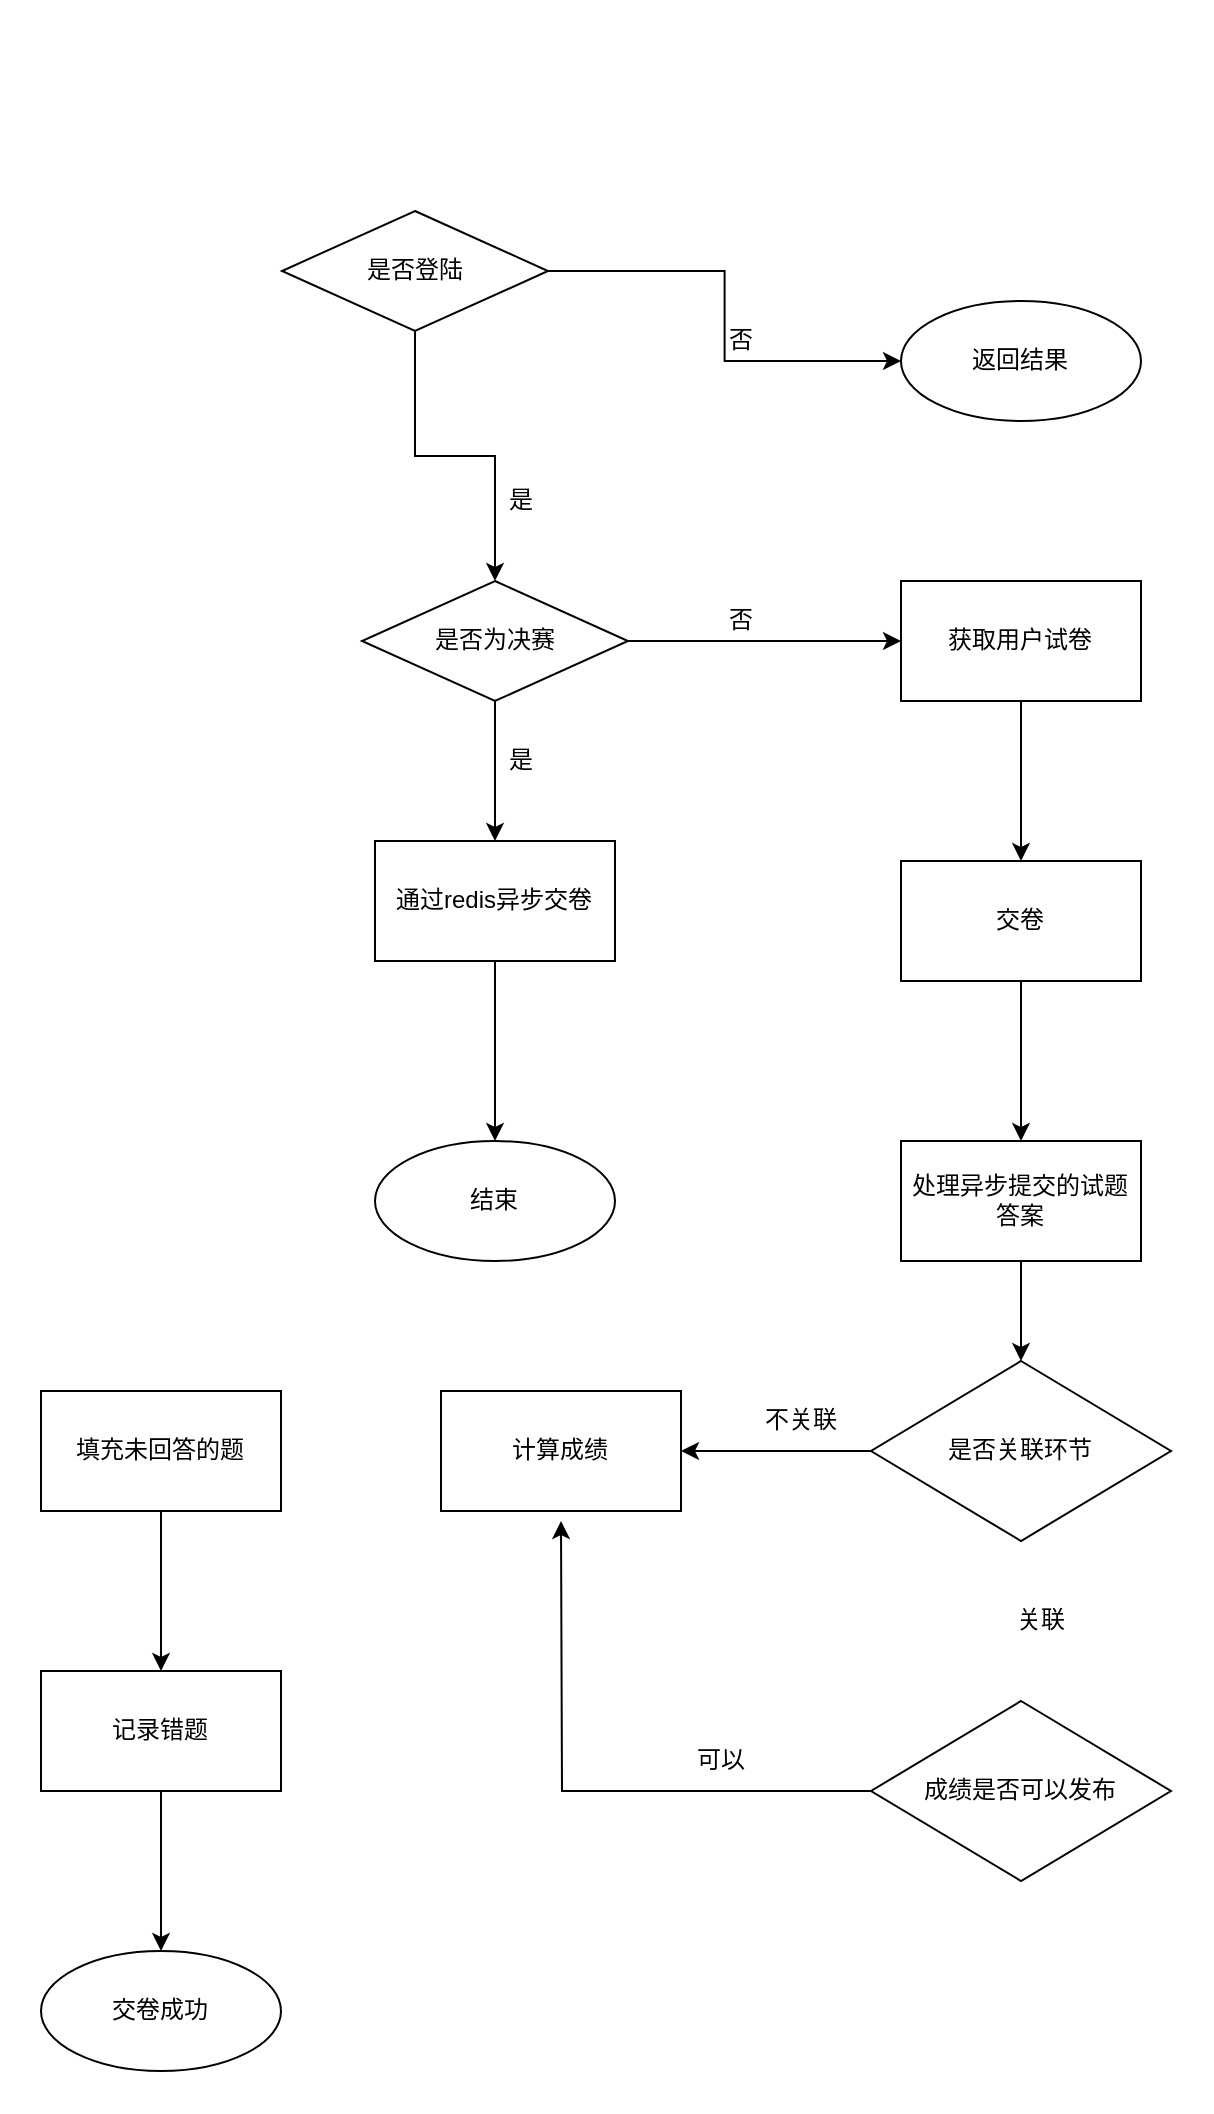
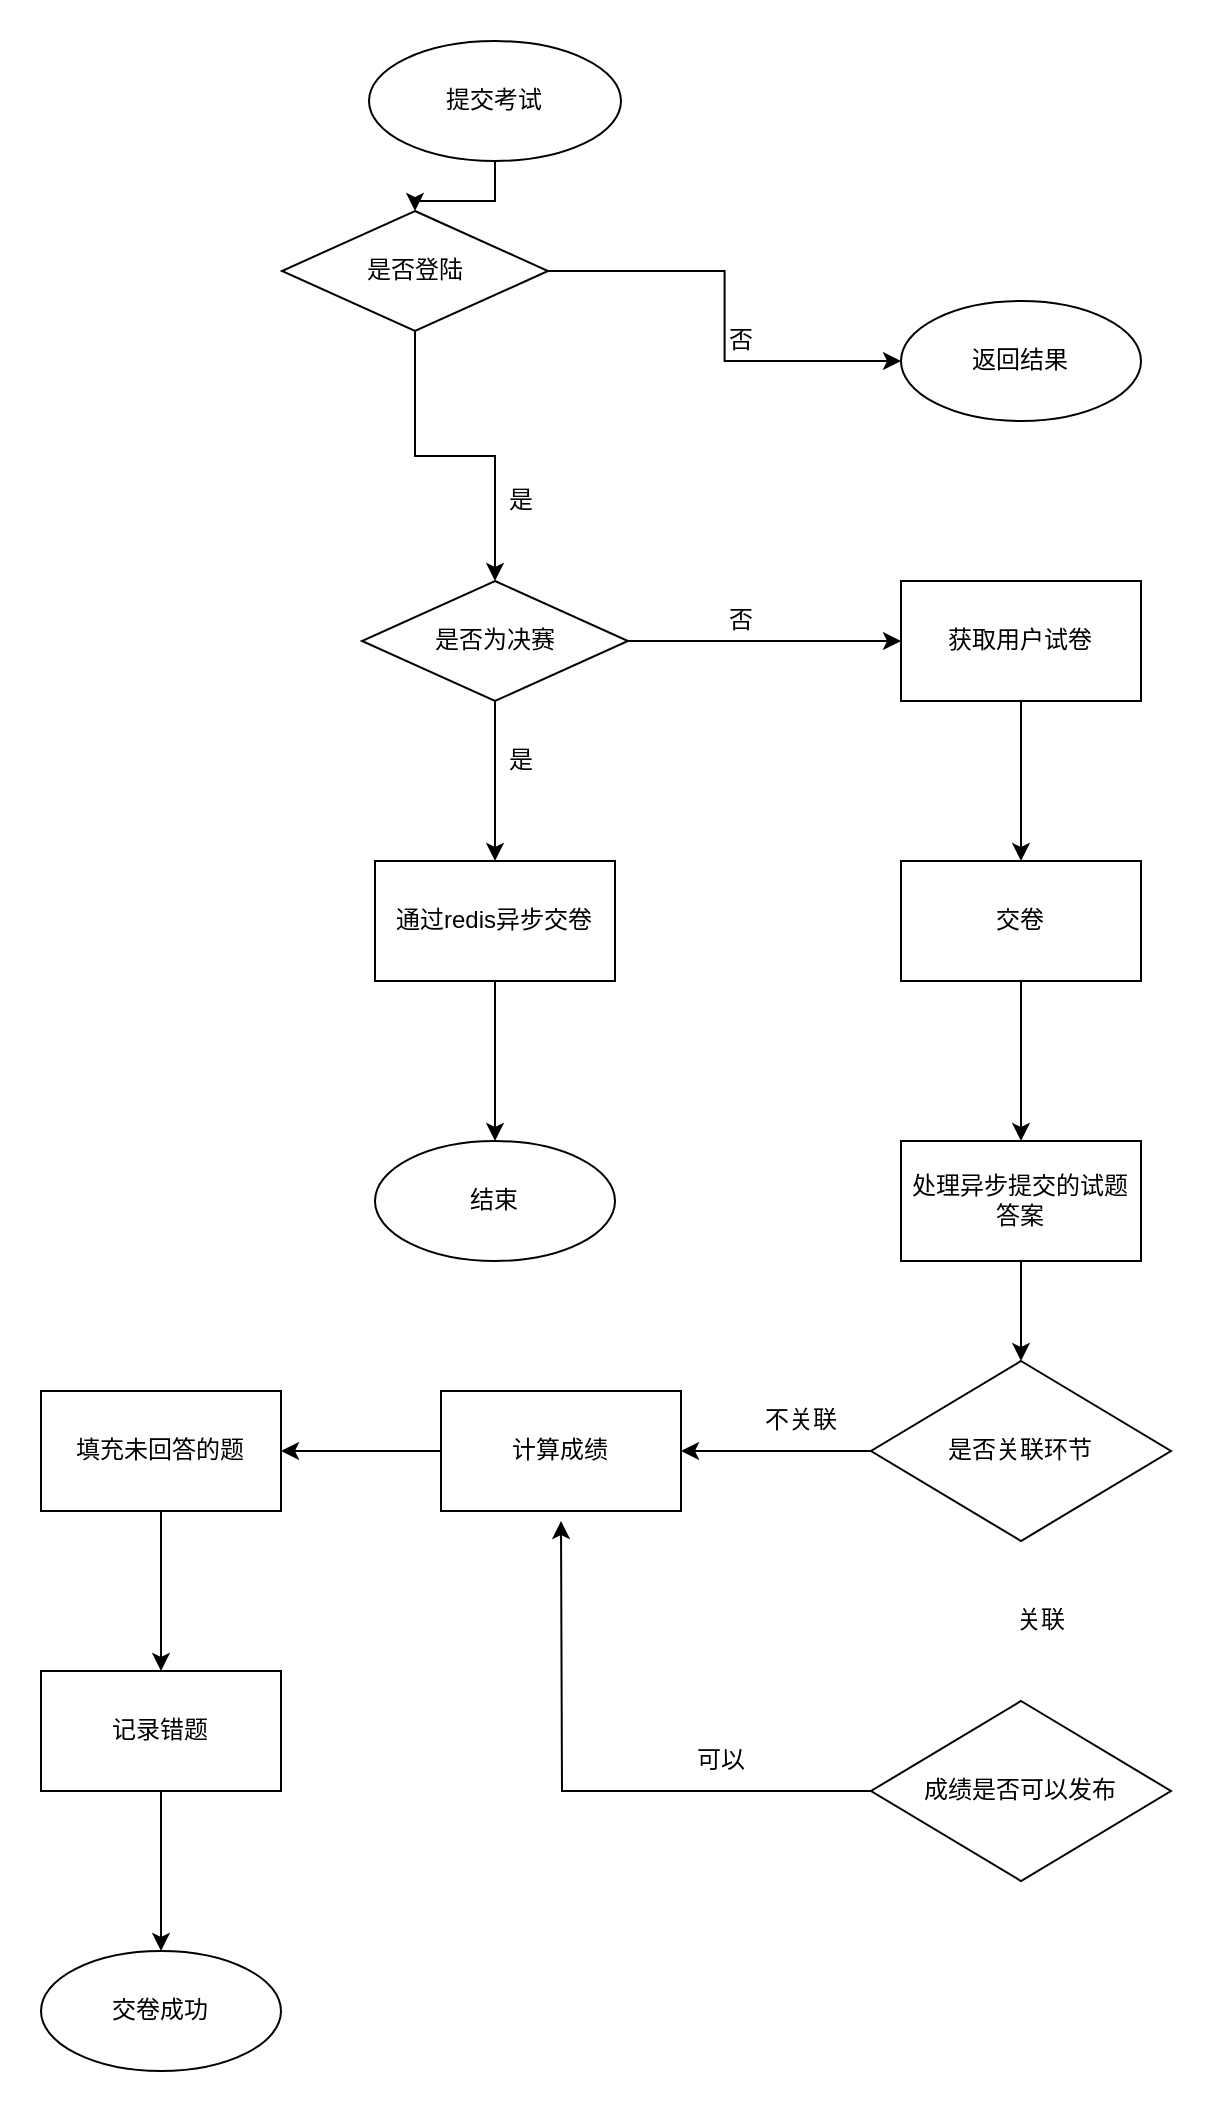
  <mxCell id="0" />
  <mxCell id="1" parent="0" />
+ <mxCell id="2" value="" style="edgeStyle=orthogonalEdgeStyle;rounded=0;orthogonalLoop=1;jettySize=auto;html=1;" edge="1" parent="1" source="3" target="6"><mxGeometry relative="1" as="geometry" /></mxCell>
+ <mxCell id="3" value="提交考试" style="ellipse;whiteSpace=wrap;html=1;" vertex="1" parent="1"><mxGeometry x="184" y="20" width="126" height="60" as="geometry" /></mxCell>
  <mxCell id="4" value="" style="edgeStyle=orthogonalEdgeStyle;rounded=0;orthogonalLoop=1;jettySize=auto;html=1;" edge="1" parent="1" source="6" target="7"><mxGeometry relative="1" as="geometry" /></mxCell>
  <mxCell id="5" value="" style="edgeStyle=orthogonalEdgeStyle;rounded=0;orthogonalLoop=1;jettySize=auto;html=1;" edge="1" parent="1" source="6" target="11"><mxGeometry relative="1" as="geometry" /></mxCell>
  <mxCell id="6" value="是否登陆" style="rhombus;whiteSpace=wrap;html=1;" vertex="1" parent="1"><mxGeometry x="140.5" y="105" width="133" height="60" as="geometry" /></mxCell>
  <mxCell id="7" value="返回结果" style="ellipse;whiteSpace=wrap;html=1;" vertex="1" parent="1"><mxGeometry x="450" y="150" width="120" height="60" as="geometry" /></mxCell>
  <mxCell id="8" value="否" style="text;html=1;align=center;verticalAlign=middle;resizable=0;points=[];autosize=1;strokeColor=none;fillColor=none;" vertex="1" parent="1"><mxGeometry x="350" y="155" width="40" height="30" as="geometry" /></mxCell>
  <mxCell id="9" value="" style="edgeStyle=orthogonalEdgeStyle;rounded=0;orthogonalLoop=1;jettySize=auto;html=1;" edge="1" parent="1" source="11" target="14"><mxGeometry relative="1" as="geometry" /></mxCell>
  <mxCell id="10" value="" style="edgeStyle=orthogonalEdgeStyle;rounded=0;orthogonalLoop=1;jettySize=auto;html=1;" edge="1" parent="1" source="11" target="17"><mxGeometry relative="1" as="geometry" /></mxCell>
  <mxCell id="11" value="是否为决赛" style="rhombus;whiteSpace=wrap;html=1;" vertex="1" parent="1"><mxGeometry x="180.5" y="290" width="133" height="60" as="geometry" /></mxCell>
  <mxCell id="12" value="是" style="text;html=1;align=center;verticalAlign=middle;resizable=0;points=[];autosize=1;strokeColor=none;fillColor=none;" vertex="1" parent="1"><mxGeometry x="240" y="235" width="40" height="30" as="geometry" /></mxCell>
  <mxCell id="13" value="" style="edgeStyle=orthogonalEdgeStyle;rounded=0;orthogonalLoop=1;jettySize=auto;html=1;" edge="1" parent="1" source="14" target="20"><mxGeometry relative="1" as="geometry" /></mxCell>
  <mxCell id="14" value="获取用户试卷" style="whiteSpace=wrap;html=1;" vertex="1" parent="1"><mxGeometry x="450" y="290" width="120" height="60" as="geometry" /></mxCell>
  <mxCell id="15" value="否" style="text;html=1;align=center;verticalAlign=middle;resizable=0;points=[];autosize=1;strokeColor=none;fillColor=none;" vertex="1" parent="1"><mxGeometry x="350" y="295" width="40" height="30" as="geometry" /></mxCell>
  <mxCell id="16" value="" style="edgeStyle=orthogonalEdgeStyle;rounded=0;orthogonalLoop=1;jettySize=auto;html=1;" edge="1" parent="1" source="17" target="23"><mxGeometry relative="1" as="geometry" /></mxCell>
- <mxCell id="17" value="通过redis异步交卷" style="whiteSpace=wrap;html=1;" vertex="1" parent="1"><mxGeometry x="187" y="420" width="120" height="60" as="geometry" /></mxCell>
+ <mxCell id="17" value="通过redis异步交卷" style="whiteSpace=wrap;html=1;" vertex="1" parent="1"><mxGeometry x="187" y="430" width="120" height="60" as="geometry" /></mxCell>
  <mxCell id="18" value="是" style="text;html=1;align=center;verticalAlign=middle;resizable=0;points=[];autosize=1;strokeColor=none;fillColor=none;" vertex="1" parent="1"><mxGeometry x="240" y="365" width="40" height="30" as="geometry" /></mxCell>
  <mxCell id="19" value="" style="edgeStyle=orthogonalEdgeStyle;rounded=0;orthogonalLoop=1;jettySize=auto;html=1;" edge="1" parent="1" source="20" target="22"><mxGeometry relative="1" as="geometry" /></mxCell>
  <mxCell id="20" value="交卷" style="whiteSpace=wrap;html=1;" vertex="1" parent="1"><mxGeometry x="450" y="430" width="120" height="60" as="geometry" /></mxCell>
  <mxCell id="21" value="" style="edgeStyle=orthogonalEdgeStyle;rounded=0;orthogonalLoop=1;jettySize=auto;html=1;" edge="1" parent="1" source="22" target="25"><mxGeometry relative="1" as="geometry" /></mxCell>
  <mxCell id="22" value="处理异步提交的试题答案" style="whiteSpace=wrap;html=1;" vertex="1" parent="1"><mxGeometry x="450" y="570" width="120" height="60" as="geometry" /></mxCell>
  <mxCell id="23" value="结束" style="ellipse;whiteSpace=wrap;html=1;" vertex="1" parent="1"><mxGeometry x="187" y="570" width="120" height="60" as="geometry" /></mxCell>
  <mxCell id="24" value="" style="edgeStyle=orthogonalEdgeStyle;rounded=0;orthogonalLoop=1;jettySize=auto;html=1;" edge="1" parent="1" source="25" target="27"><mxGeometry relative="1" as="geometry" /></mxCell>
  <mxCell id="25" value="是否关联环节" style="rhombus;whiteSpace=wrap;html=1;" vertex="1" parent="1"><mxGeometry x="435" y="680" width="150" height="90" as="geometry" /></mxCell>
+ <mxCell id="26" value="" style="edgeStyle=orthogonalEdgeStyle;rounded=0;orthogonalLoop=1;jettySize=auto;html=1;" edge="1" parent="1" source="27" target="34"><mxGeometry relative="1" as="geometry" /></mxCell>
  <mxCell id="27" value="计算成绩" style="whiteSpace=wrap;html=1;" vertex="1" parent="1"><mxGeometry x="220" y="695" width="120" height="60" as="geometry" /></mxCell>
  <mxCell id="28" value="不关联" style="text;html=1;align=center;verticalAlign=middle;resizable=0;points=[];autosize=1;strokeColor=none;fillColor=none;" vertex="1" parent="1"><mxGeometry x="370" y="695" width="60" height="30" as="geometry" /></mxCell>
  <mxCell id="29" style="edgeStyle=orthogonalEdgeStyle;rounded=0;orthogonalLoop=1;jettySize=auto;html=1;" edge="1" parent="1" source="30"><mxGeometry relative="1" as="geometry"><mxPoint x="280" y="760" as="targetPoint" /></mxGeometry></mxCell>
  <mxCell id="30" value="成绩是否可以发布" style="rhombus;whiteSpace=wrap;html=1;" vertex="1" parent="1"><mxGeometry x="435" y="850" width="150" height="90" as="geometry" /></mxCell>
  <mxCell id="31" value="关联" style="text;html=1;align=center;verticalAlign=middle;resizable=0;points=[];autosize=1;strokeColor=none;fillColor=none;" vertex="1" parent="1"><mxGeometry x="495" y="795" width="50" height="30" as="geometry" /></mxCell>
  <mxCell id="32" value="可以" style="text;html=1;align=center;verticalAlign=middle;resizable=0;points=[];autosize=1;strokeColor=none;fillColor=none;" vertex="1" parent="1"><mxGeometry x="335" y="865" width="50" height="30" as="geometry" /></mxCell>
  <mxCell id="33" value="" style="edgeStyle=orthogonalEdgeStyle;rounded=0;orthogonalLoop=1;jettySize=auto;html=1;" edge="1" parent="1" source="34" target="36"><mxGeometry relative="1" as="geometry" /></mxCell>
  <mxCell id="34" value="填充未回答的题" style="whiteSpace=wrap;html=1;" vertex="1" parent="1"><mxGeometry x="20" y="695" width="120" height="60" as="geometry" /></mxCell>
  <mxCell id="35" value="" style="edgeStyle=orthogonalEdgeStyle;rounded=0;orthogonalLoop=1;jettySize=auto;html=1;" edge="1" parent="1" source="36" target="37"><mxGeometry relative="1" as="geometry" /></mxCell>
  <mxCell id="36" value="记录错题" style="whiteSpace=wrap;html=1;" vertex="1" parent="1"><mxGeometry x="20" y="835" width="120" height="60" as="geometry" /></mxCell>
  <mxCell id="37" value="交卷成功" style="ellipse;whiteSpace=wrap;html=1;" vertex="1" parent="1"><mxGeometry x="20" y="975" width="120" height="60" as="geometry" /></mxCell>
